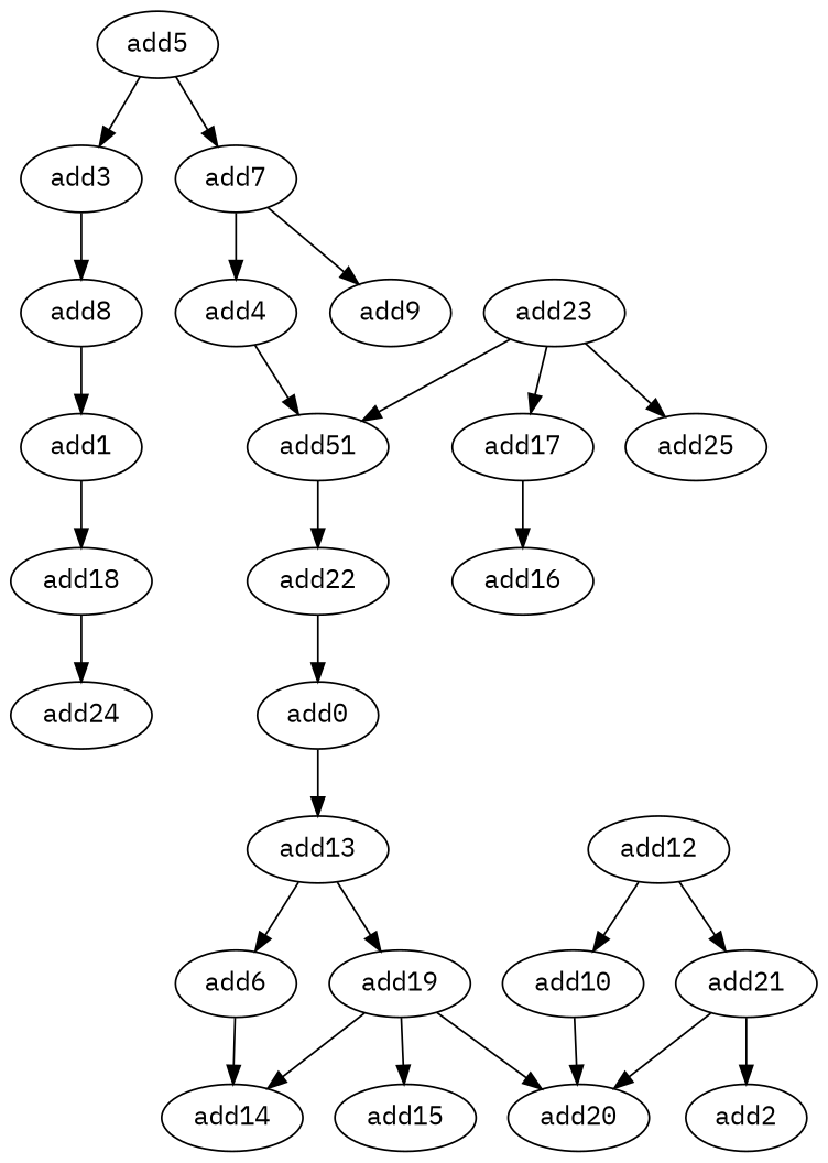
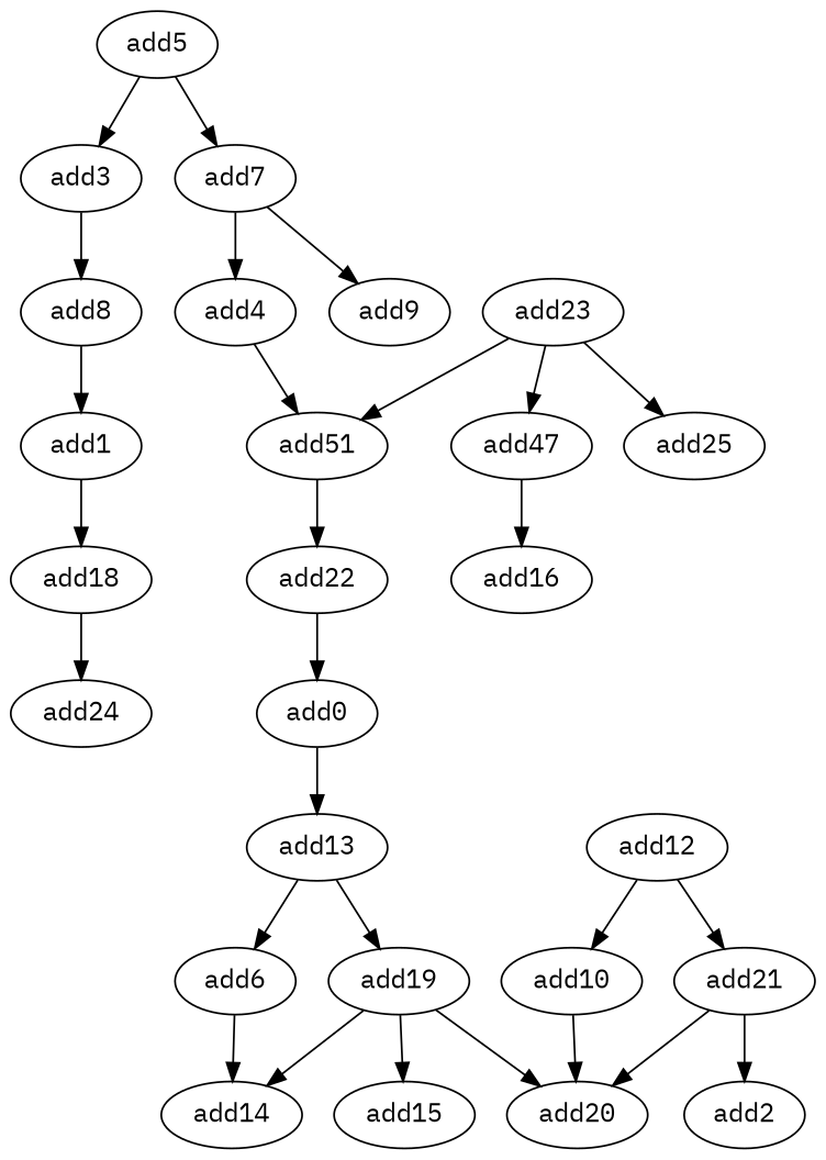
  strict digraph {
    fontname="IBM Plex Mono"
    node [fontname="IBM Plex Mono" opcode=add]
    edge [fontname="IBM Plex Mono"]
    add5
    add3
    add7
    add8
    add4
    add9
-   add17
+   add17 [label=add47]
    add16
    add0
    add13
    add6
    add19
    add21
    add20
    add2
    add22
    add1
    add18
    add23
    add25
    n21 [label=add51]
    add10
    add24
    add14
    add15
    add12
    add5 -> add3
    add5 -> add7
    add3 -> add8
    add7 -> add4
    add7 -> add9
    add8 -> add1
    add4 -> n21
    add17 -> add16
    add0 -> add13
    add13 -> add6
    add13 -> add19
    add6 -> add14
    add19 -> add20
    add19 -> add14
    add19 -> add15
    add21 -> add20
    add21 -> add2
    add22 -> add0
    add1 -> add18
    add18 -> add24
    add23 -> add17
    add23 -> add25
    add23 -> n21
    n21 -> add22
    add10 -> add20
    add12 -> add21
    add12 -> add10
  }
